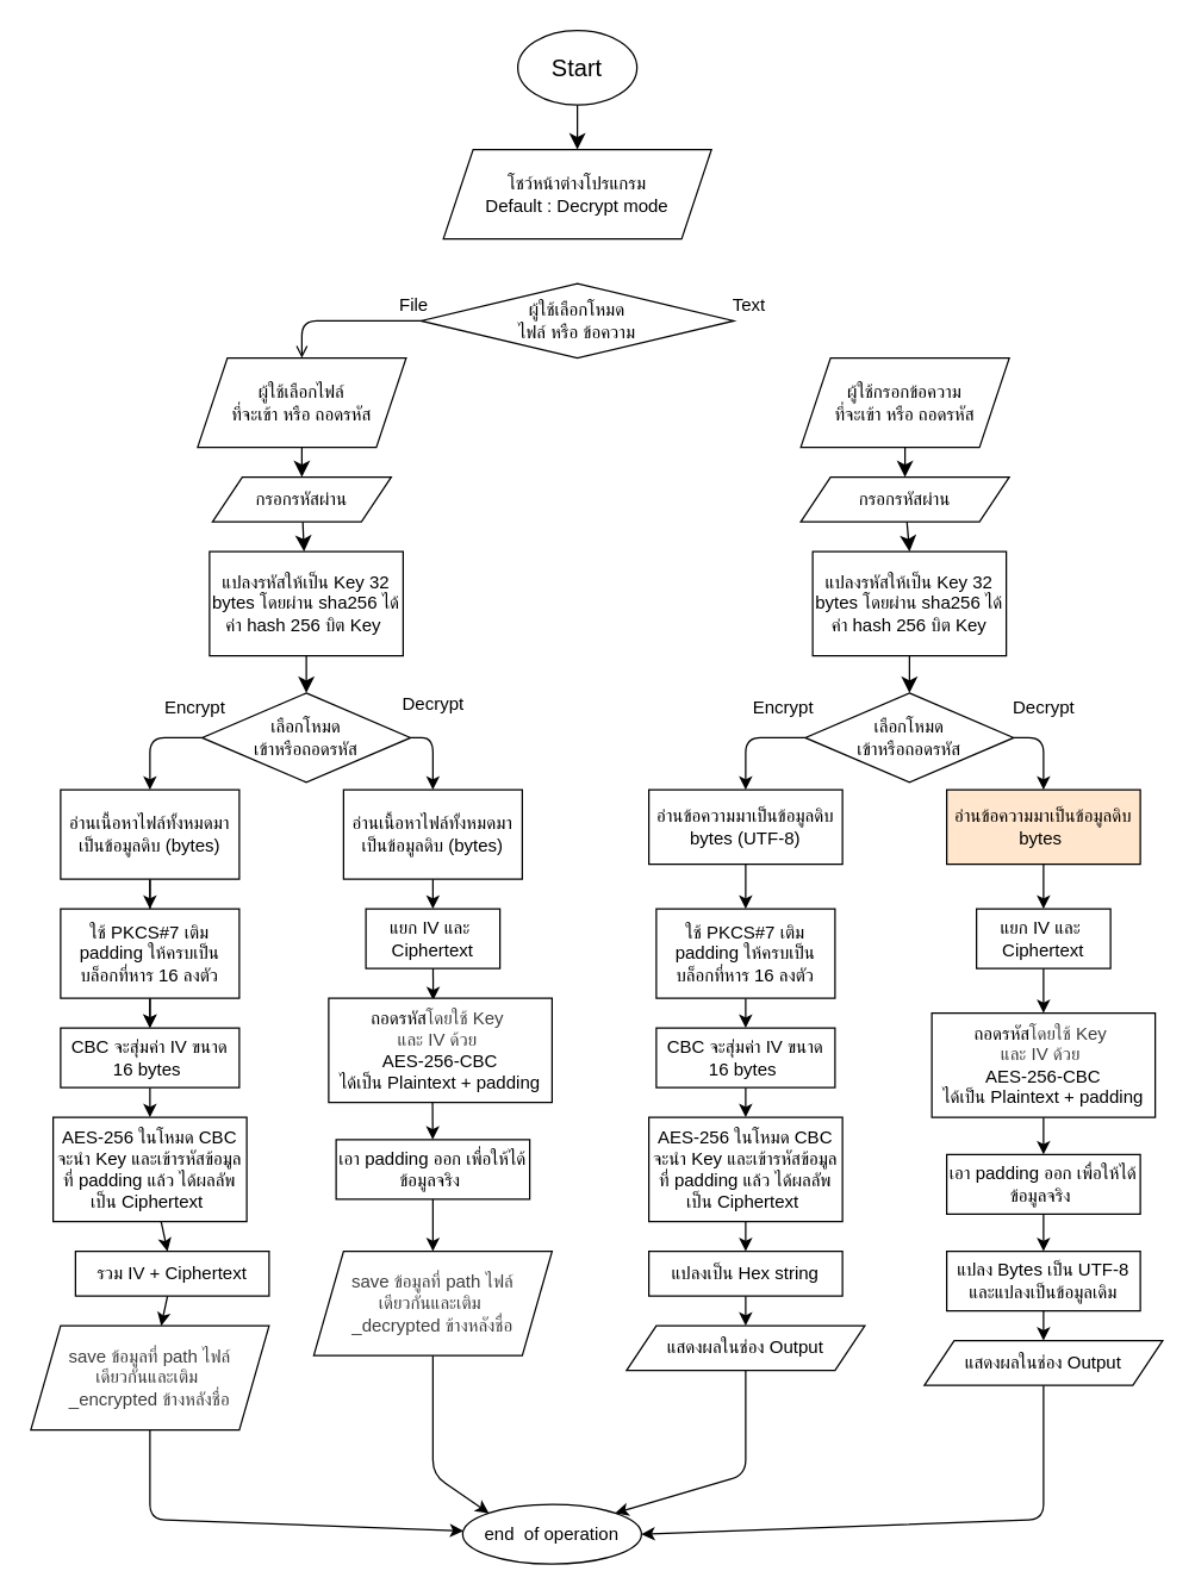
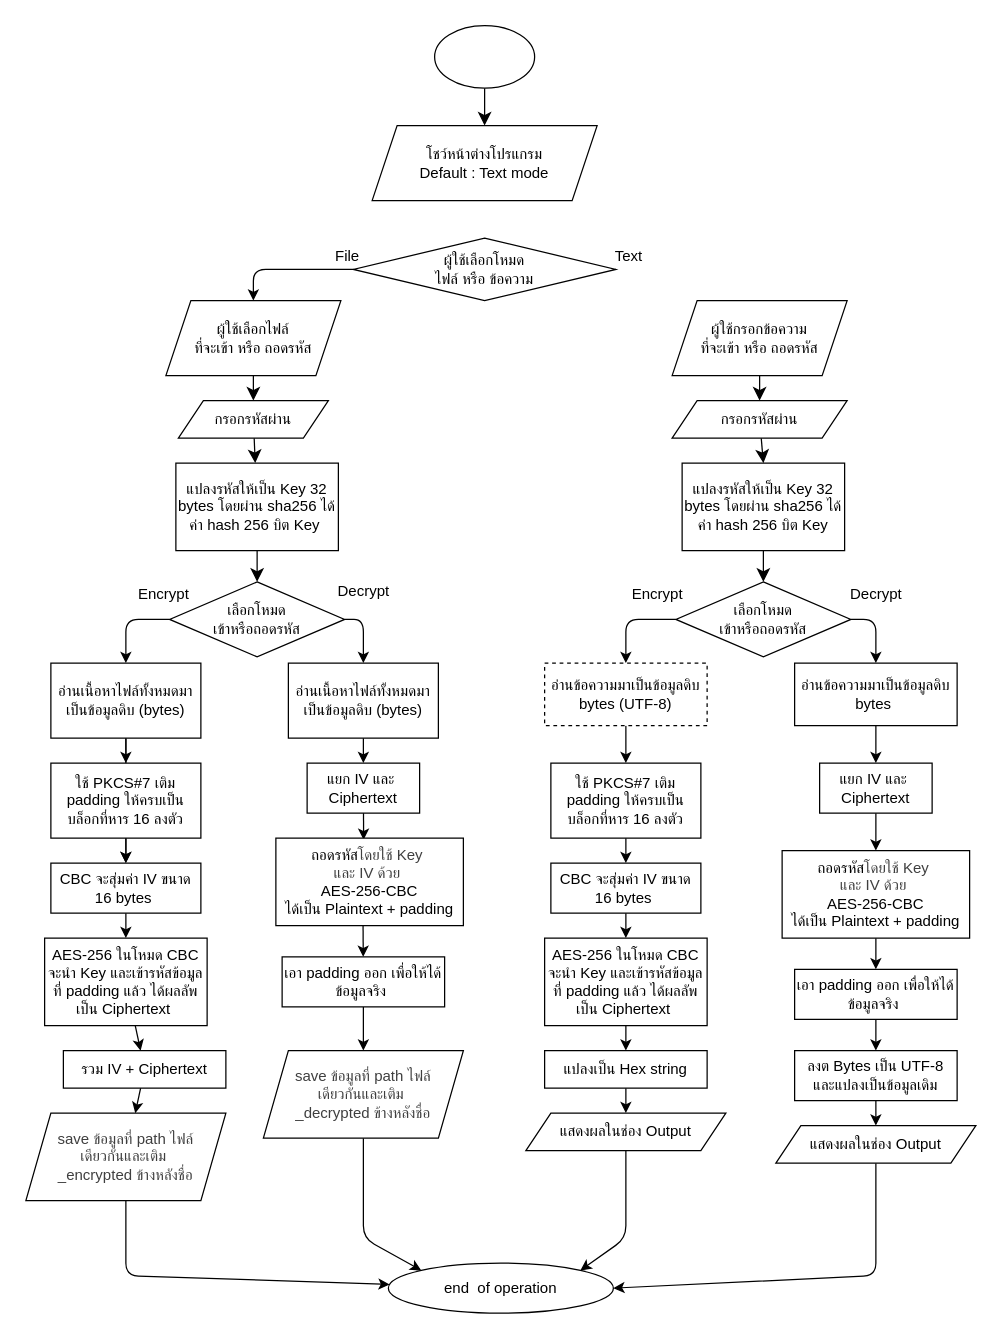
  <mxCell id="0" />
  <mxCell id="1" parent="0" />
  <mxCell id="2" value="" style="edgeStyle=none;curved=1;rounded=0;orthogonalLoop=1;jettySize=auto;html=1;fontSize=12;startSize=8;endSize=8;" edge="1" parent="1" source="3" target="13"><mxGeometry relative="1" as="geometry" /></mxCell>
  <mxCell id="3" value="" style="ellipse;whiteSpace=wrap;html=1;" vertex="1" parent="1"><mxGeometry x="347" y="20" width="80" height="50" as="geometry" /></mxCell>
- <mxCell id="4" value="Start" style="text;strokeColor=none;fillColor=none;html=1;align=center;verticalAlign=middle;whiteSpace=wrap;rounded=0;fontSize=16;" vertex="1" parent="1"><mxGeometry x="357" y="30" width="60" height="30" as="geometry" /></mxCell>
- <mxCell id="5" style="edgeStyle=none;html=1;entryX=0.5;entryY=0;entryDx=0;entryDy=0;endArrow=open;" edge="1" parent="1" source="6" target="8"><mxGeometry relative="1" as="geometry"><Array as="points"><mxPoint x="202" y="215" /></Array></mxGeometry></mxCell>
+ <mxCell id="5" style="edgeStyle=none;html=1;entryX=0.5;entryY=0;entryDx=0;entryDy=0;" edge="1" parent="1" source="6" target="8"><mxGeometry relative="1" as="geometry"><Array as="points"><mxPoint x="202" y="215" /></Array></mxGeometry></mxCell>
  <mxCell id="6" value="ผู้ใช้เลือกโหมด&lt;div&gt;ไฟล์ หรือ ข้อความ&lt;/div&gt;" style="rhombus;whiteSpace=wrap;html=1;" vertex="1" parent="1"><mxGeometry x="282" y="190" width="210" height="50" as="geometry" /></mxCell>
  <mxCell id="7" value="" style="edgeStyle=none;curved=1;rounded=0;orthogonalLoop=1;jettySize=auto;html=1;fontSize=12;startSize=8;endSize=8;" edge="1" parent="1" source="8" target="10"><mxGeometry relative="1" as="geometry" /></mxCell>
  <mxCell id="8" value="ผู้ใช้เลือกไฟล์&lt;div&gt;ที่จะเข้า หรือ ถอดรหัส&lt;/div&gt;" style="shape=parallelogram;perimeter=parallelogramPerimeter;whiteSpace=wrap;html=1;fixedSize=1;" vertex="1" parent="1"><mxGeometry x="132" y="240" width="140" height="60" as="geometry" /></mxCell>
  <mxCell id="9" value="" style="edgeStyle=none;curved=1;rounded=0;orthogonalLoop=1;jettySize=auto;html=1;fontSize=12;startSize=8;endSize=8;" edge="1" parent="1" source="10" target="12"><mxGeometry relative="1" as="geometry" /></mxCell>
  <mxCell id="10" value="กรอกรหัสผ่าน" style="shape=parallelogram;perimeter=parallelogramPerimeter;whiteSpace=wrap;html=1;fixedSize=1;" vertex="1" parent="1"><mxGeometry x="142" y="320" width="120" height="30" as="geometry" /></mxCell>
  <mxCell id="11" value="" style="edgeStyle=none;curved=1;rounded=0;orthogonalLoop=1;jettySize=auto;html=1;fontSize=12;startSize=8;endSize=8;entryX=0.5;entryY=0;entryDx=0;entryDy=0;" edge="1" parent="1" source="12" target="23"><mxGeometry relative="1" as="geometry"><mxPoint x="180" y="450" as="targetPoint" /></mxGeometry></mxCell>
  <mxCell id="12" value="แปลงรหัสให้เป็น Key 32 bytes โดยผ่าน&amp;nbsp;&lt;span style=&quot;color: rgb(0, 0, 0);&quot;&gt;sha256 ได้ค่า hash 256 บิต&amp;nbsp;&lt;span style=&quot;color: rgb(0, 0, 0);&quot;&gt;Key&lt;/span&gt;&amp;nbsp;&lt;/span&gt;" style="whiteSpace=wrap;html=1;" vertex="1" parent="1"><mxGeometry x="140" y="370" width="130" height="70" as="geometry" /></mxCell>
- <mxCell id="13" value="โชว์หน้าต่างโปรแกรม&lt;div&gt;Default : Decrypt mode&lt;/div&gt;" style="shape=parallelogram;perimeter=parallelogramPerimeter;whiteSpace=wrap;html=1;fixedSize=1;" vertex="1" parent="1"><mxGeometry x="297" y="100" width="180" height="60" as="geometry" /></mxCell>
+ <mxCell id="13" value="โชว์หน้าต่างโปรแกรม&lt;div&gt;Default : Text mode&lt;/div&gt;" style="shape=parallelogram;perimeter=parallelogramPerimeter;whiteSpace=wrap;html=1;fixedSize=1;" vertex="1" parent="1"><mxGeometry x="297" y="100" width="180" height="60" as="geometry" /></mxCell>
  <mxCell id="14" value="" style="edgeStyle=none;curved=1;rounded=0;orthogonalLoop=1;jettySize=auto;html=1;fontSize=12;startSize=8;endSize=8;" edge="1" parent="1" source="15" target="17"><mxGeometry relative="1" as="geometry" /></mxCell>
  <mxCell id="15" value="ผู้ใช้กรอกข้อความ&lt;div&gt;ที่จะเข้า หรือ ถอดรหัส&lt;/div&gt;" style="shape=parallelogram;perimeter=parallelogramPerimeter;whiteSpace=wrap;html=1;fixedSize=1;" vertex="1" parent="1"><mxGeometry x="537" y="240" width="140" height="60" as="geometry" /></mxCell>
  <mxCell id="16" value="" style="edgeStyle=none;curved=1;rounded=0;orthogonalLoop=1;jettySize=auto;html=1;fontSize=12;startSize=8;endSize=8;entryX=0.5;entryY=0;entryDx=0;entryDy=0;" edge="1" parent="1" source="17" target="32"><mxGeometry relative="1" as="geometry"><mxPoint x="607" y="400" as="targetPoint" /></mxGeometry></mxCell>
  <mxCell id="17" value="กรอกรหัสผ่าน" style="shape=parallelogram;perimeter=parallelogramPerimeter;whiteSpace=wrap;html=1;fixedSize=1;" vertex="1" parent="1"><mxGeometry x="537" y="320" width="140" height="30" as="geometry" /></mxCell>
  <mxCell id="18" value="" style="edgeStyle=none;curved=1;rounded=0;orthogonalLoop=1;jettySize=auto;html=1;fontSize=12;startSize=8;endSize=8;exitX=0.5;exitY=1;exitDx=0;exitDy=0;" edge="1" parent="1" source="32" target="21"><mxGeometry relative="1" as="geometry"><mxPoint x="610" y="430" as="sourcePoint" /></mxGeometry></mxCell>
  <mxCell id="19" style="edgeStyle=none;html=1;entryX=0.5;entryY=0;entryDx=0;entryDy=0;" edge="1" parent="1" source="21" target="29"><mxGeometry relative="1" as="geometry"><Array as="points"><mxPoint x="500" y="495" /></Array></mxGeometry></mxCell>
  <mxCell id="20" style="edgeStyle=none;html=1;entryX=0.5;entryY=0;entryDx=0;entryDy=0;" edge="1" parent="1" source="21" target="68"><mxGeometry relative="1" as="geometry"><Array as="points"><mxPoint x="700" y="495" /></Array></mxGeometry></mxCell>
  <mxCell id="21" value="เลือกโหมด&lt;div&gt;เข้าหรือถอดรหัส&lt;/div&gt;" style="rhombus;whiteSpace=wrap;html=1;" vertex="1" parent="1"><mxGeometry x="540" y="465" width="140" height="60" as="geometry" /></mxCell>
  <mxCell id="22" style="edgeStyle=none;html=1;entryX=0.5;entryY=0;entryDx=0;entryDy=0;" edge="1" parent="1" source="23" target="49"><mxGeometry relative="1" as="geometry"><Array as="points"><mxPoint x="290" y="495" /></Array></mxGeometry></mxCell>
  <mxCell id="23" value="เลือกโหมด&lt;div&gt;เข้าหรือถอดรหัส&lt;/div&gt;" style="rhombus;whiteSpace=wrap;html=1;" vertex="1" parent="1"><mxGeometry x="135" y="465" width="140" height="60" as="geometry" /></mxCell>
  <mxCell id="24" value="" style="edgeStyle=none;html=1;" edge="1" parent="1" source="26" target="31"><mxGeometry relative="1" as="geometry" /></mxCell>
  <mxCell id="25" value="" style="edgeStyle=none;html=1;" edge="1" parent="1" source="26" target="34"><mxGeometry relative="1" as="geometry" /></mxCell>
  <mxCell id="26" value="อ่านเนื้อหาไฟล์ทั้งหมดมาเป็นข้อมูลดิบ (bytes)" style="rounded=0;whiteSpace=wrap;html=1;" vertex="1" parent="1"><mxGeometry x="40" y="530" width="120" height="60" as="geometry" /></mxCell>
  <mxCell id="27" style="edgeStyle=none;html=1;entryX=0.5;entryY=0;entryDx=0;entryDy=0;exitX=0;exitY=0.5;exitDx=0;exitDy=0;" edge="1" parent="1" source="23" target="26"><mxGeometry relative="1" as="geometry"><Array as="points"><mxPoint x="100" y="495" /></Array></mxGeometry></mxCell>
  <mxCell id="28" style="edgeStyle=none;html=1;entryX=0.5;entryY=0;entryDx=0;entryDy=0;" edge="1" parent="1" source="29" target="58"><mxGeometry relative="1" as="geometry" /></mxCell>
- <mxCell id="29" value="อ่านข้อความมาเป็นข้อมูลดิบ bytes (UTF-8)" style="rounded=0;whiteSpace=wrap;html=1;" vertex="1" parent="1"><mxGeometry x="435" y="530" width="130" height="50" as="geometry" /></mxCell>
+ <mxCell id="29" value="อ่านข้อความมาเป็นข้อมูลดิบ bytes (UTF-8)" style="rounded=0;whiteSpace=wrap;html=1;dashed=1;" vertex="1" parent="1"><mxGeometry x="435" y="530" width="130" height="50" as="geometry" /></mxCell>
  <mxCell id="30" value="" style="edgeStyle=none;html=1;" edge="1" parent="1" source="31" target="34"><mxGeometry relative="1" as="geometry" /></mxCell>
  <mxCell id="31" value="ใช้ PKCS#7 เติม padding ให้ครบเป็นบล็อกที่หาร 16 ลงตัว" style="whiteSpace=wrap;html=1;rounded=0;" vertex="1" parent="1"><mxGeometry x="40" y="610" width="120" height="60" as="geometry" /></mxCell>
  <mxCell id="32" value="แปลงรหัสให้เป็น Key 32 bytes โดยผ่าน&amp;nbsp;&lt;span style=&quot;color: rgb(0, 0, 0);&quot;&gt;sha256 ได้ค่า hash 256 บิต&amp;nbsp;&lt;/span&gt;&lt;span style=&quot;color: rgb(0, 0, 0);&quot;&gt;Key&lt;/span&gt;" style="whiteSpace=wrap;html=1;" vertex="1" parent="1"><mxGeometry x="545" y="370" width="130" height="70" as="geometry" /></mxCell>
  <mxCell id="33" value="" style="edgeStyle=none;html=1;" edge="1" parent="1" source="34" target="36"><mxGeometry relative="1" as="geometry" /></mxCell>
  <mxCell id="34" value="CBC จะสุ่มค่า IV ขนาด 16 bytes&amp;nbsp;" style="whiteSpace=wrap;html=1;rounded=0;" vertex="1" parent="1"><mxGeometry x="40" y="690" width="120" height="40" as="geometry" /></mxCell>
  <mxCell id="35" value="" style="edgeStyle=none;html=1;" edge="1" parent="1" source="36" target="38"><mxGeometry relative="1" as="geometry" /></mxCell>
  <mxCell id="36" value="AES-256 ในโหมด CBC จะนำ Key และเข้ารหัสข้อมูลที่ padding แล้ว ได้ผลลัพเป็น Ciphertext&amp;nbsp;" style="whiteSpace=wrap;html=1;rounded=0;" vertex="1" parent="1"><mxGeometry x="35" y="750" width="130" height="70" as="geometry" /></mxCell>
  <mxCell id="37" value="" style="edgeStyle=none;html=1;" edge="1" parent="1" source="38" target="40"><mxGeometry relative="1" as="geometry" /></mxCell>
  <mxCell id="38" value="รวม IV + Ciphertext" style="whiteSpace=wrap;html=1;rounded=0;" vertex="1" parent="1"><mxGeometry x="50" y="840" width="130" height="30" as="geometry" /></mxCell>
  <mxCell id="39" value="" style="edgeStyle=none;html=1;" edge="1" parent="1" source="40" target="41"><mxGeometry relative="1" as="geometry"><Array as="points"><mxPoint x="100" y="1020" /></Array></mxGeometry></mxCell>
  <mxCell id="40" value="&lt;span style=&quot;color: rgb(63, 63, 63);&quot;&gt;save ข้อมูลที่ path ไฟล์&lt;/span&gt;&lt;div&gt;&lt;span style=&quot;color: rgb(63, 63, 63);&quot;&gt;เดียวกันและเติม&amp;nbsp;&lt;/span&gt;&lt;/div&gt;&lt;div&gt;&lt;span style=&quot;color: rgb(63, 63, 63);&quot;&gt;_encrypted ข้างหลังชื่อ&lt;/span&gt;&lt;/div&gt;" style="shape=parallelogram;perimeter=parallelogramPerimeter;whiteSpace=wrap;html=1;fixedSize=1;rounded=0;" vertex="1" parent="1"><mxGeometry x="20" y="890" width="160" height="70" as="geometry" /></mxCell>
- <mxCell id="41" value="end&amp;nbsp; of operation" style="ellipse;whiteSpace=wrap;html=1;rounded=0;" vertex="1" parent="1"><mxGeometry x="310" y="1010" width="120" height="40" as="geometry" /></mxCell>
+ <mxCell id="41" value="end&amp;nbsp; of operation" style="ellipse;whiteSpace=wrap;html=1;rounded=0;" vertex="1" parent="1"><mxGeometry x="310" y="1010" width="180" height="40" as="geometry" /></mxCell>
  <mxCell id="42" value="Encrypt" style="text;html=1;align=center;verticalAlign=middle;resizable=0;points=[];autosize=1;strokeColor=none;fillColor=none;" vertex="1" parent="1"><mxGeometry x="100" y="460" width="60" height="30" as="geometry" /></mxCell>
  <mxCell id="43" value="File" style="text;html=1;align=center;verticalAlign=middle;resizable=0;points=[];autosize=1;strokeColor=none;fillColor=none;" vertex="1" parent="1"><mxGeometry x="257" y="190" width="40" height="30" as="geometry" /></mxCell>
  <mxCell id="44" value="Text" style="text;html=1;align=center;verticalAlign=middle;resizable=0;points=[];autosize=1;strokeColor=none;fillColor=none;" vertex="1" parent="1"><mxGeometry x="477" y="190" width="50" height="30" as="geometry" /></mxCell>
  <mxCell id="45" value="Decrypt" style="text;html=1;align=center;verticalAlign=middle;resizable=0;points=[];autosize=1;strokeColor=none;fillColor=none;" vertex="1" parent="1"><mxGeometry x="260" y="458" width="60" height="30" as="geometry" /></mxCell>
  <mxCell id="46" value="Encrypt" style="text;html=1;align=center;verticalAlign=middle;resizable=0;points=[];autosize=1;strokeColor=none;fillColor=none;" vertex="1" parent="1"><mxGeometry x="495" y="460" width="60" height="30" as="geometry" /></mxCell>
  <mxCell id="47" value="Decrypt" style="text;html=1;align=center;verticalAlign=middle;resizable=0;points=[];autosize=1;strokeColor=none;fillColor=none;" vertex="1" parent="1"><mxGeometry x="670" y="460" width="60" height="30" as="geometry" /></mxCell>
  <mxCell id="48" value="" style="edgeStyle=none;html=1;" edge="1" parent="1" source="49" target="51"><mxGeometry relative="1" as="geometry" /></mxCell>
  <mxCell id="49" value="อ่านเนื้อหาไฟล์ทั้งหมดมาเป็นข้อมูลดิบ (bytes)" style="rounded=0;whiteSpace=wrap;html=1;" vertex="1" parent="1"><mxGeometry x="230" y="530" width="120" height="60" as="geometry" /></mxCell>
  <mxCell id="50" value="" style="edgeStyle=none;html=1;entryX=0.468;entryY=0.02;entryDx=0;entryDy=0;entryPerimeter=0;" edge="1" parent="1" source="51" target="73"><mxGeometry relative="1" as="geometry"><mxPoint x="290" y="670" as="targetPoint" /></mxGeometry></mxCell>
  <mxCell id="51" value="แยก IV และ&amp;nbsp;&lt;div&gt;Ciphertext&lt;/div&gt;" style="whiteSpace=wrap;html=1;rounded=0;" vertex="1" parent="1"><mxGeometry x="245" y="610" width="90" height="40" as="geometry" /></mxCell>
  <mxCell id="52" value="" style="edgeStyle=none;html=1;exitX=0.465;exitY=0.99;exitDx=0;exitDy=0;exitPerimeter=0;" edge="1" parent="1" source="73" target="54"><mxGeometry relative="1" as="geometry"><mxPoint x="290" y="740" as="sourcePoint" /></mxGeometry></mxCell>
  <mxCell id="53" value="" style="edgeStyle=none;html=1;entryX=0.5;entryY=0;entryDx=0;entryDy=0;" edge="1" parent="1" source="54" target="56"><mxGeometry relative="1" as="geometry"><mxPoint x="290" y="840" as="targetPoint" /></mxGeometry></mxCell>
  <mxCell id="54" value="เอา padding ออก เพื่อให้ได้ข้อมูลจริง&amp;nbsp;" style="whiteSpace=wrap;html=1;rounded=0;" vertex="1" parent="1"><mxGeometry x="225" y="765" width="130" height="40" as="geometry" /></mxCell>
  <mxCell id="55" style="edgeStyle=none;html=1;entryX=0;entryY=0;entryDx=0;entryDy=0;" edge="1" parent="1" source="56" target="41"><mxGeometry relative="1" as="geometry"><Array as="points"><mxPoint x="290" y="990" /></Array></mxGeometry></mxCell>
  <mxCell id="56" value="&lt;span style=&quot;color: rgb(63, 63, 63);&quot;&gt;save ข้อมูลที่ path ไฟล์&lt;/span&gt;&lt;div&gt;&lt;span style=&quot;color: rgb(63, 63, 63);&quot;&gt;เดียวกันและเติม&amp;nbsp;&lt;/span&gt;&lt;/div&gt;&lt;div&gt;&lt;span style=&quot;color: rgb(63, 63, 63);&quot;&gt;_decrypted ข้างหลังชื่อ&lt;/span&gt;&lt;/div&gt;" style="shape=parallelogram;perimeter=parallelogramPerimeter;whiteSpace=wrap;html=1;fixedSize=1;rounded=0;" vertex="1" parent="1"><mxGeometry x="210" y="840" width="160" height="70" as="geometry" /></mxCell>
  <mxCell id="57" value="" style="edgeStyle=none;html=1;" edge="1" parent="1" source="58" target="60"><mxGeometry relative="1" as="geometry" /></mxCell>
  <mxCell id="58" value="ใช้ PKCS#7 เติม padding ให้ครบเป็นบล็อกที่หาร 16 ลงตัว" style="whiteSpace=wrap;html=1;rounded=0;" vertex="1" parent="1"><mxGeometry x="440" y="610" width="120" height="60" as="geometry" /></mxCell>
  <mxCell id="59" value="" style="edgeStyle=none;html=1;" edge="1" parent="1" source="60" target="62"><mxGeometry relative="1" as="geometry" /></mxCell>
  <mxCell id="60" value="CBC จะสุ่มค่า IV ขนาด 16 bytes&amp;nbsp;" style="whiteSpace=wrap;html=1;rounded=0;" vertex="1" parent="1"><mxGeometry x="440" y="690" width="120" height="40" as="geometry" /></mxCell>
  <mxCell id="61" value="" style="edgeStyle=none;html=1;" edge="1" parent="1" source="62" target="66"><mxGeometry relative="1" as="geometry" /></mxCell>
  <mxCell id="62" value="AES-256 ในโหมด CBC จะนำ Key และเข้ารหัสข้อมูลที่ padding แล้ว ได้ผลลัพเป็น Ciphertext&amp;nbsp;" style="whiteSpace=wrap;html=1;rounded=0;" vertex="1" parent="1"><mxGeometry x="435" y="750" width="130" height="70" as="geometry" /></mxCell>
  <mxCell id="63" style="edgeStyle=none;html=1;entryX=1;entryY=0;entryDx=0;entryDy=0;" edge="1" parent="1" source="64" target="41"><mxGeometry relative="1" as="geometry"><Array as="points"><mxPoint x="500" y="990" /></Array></mxGeometry></mxCell>
  <mxCell id="64" value="แสดงผลในช่อง Output" style="shape=parallelogram;perimeter=parallelogramPerimeter;whiteSpace=wrap;html=1;fixedSize=1;rounded=0;" vertex="1" parent="1"><mxGeometry x="420" y="890" width="160" height="30" as="geometry" /></mxCell>
  <mxCell id="65" value="" style="edgeStyle=none;html=1;" edge="1" parent="1" source="66" target="64"><mxGeometry relative="1" as="geometry" /></mxCell>
  <mxCell id="66" value="แปลงเป็น Hex string" style="whiteSpace=wrap;html=1;rounded=0;" vertex="1" parent="1"><mxGeometry x="435" y="840" width="130" height="30" as="geometry" /></mxCell>
  <mxCell id="67" value="" style="edgeStyle=none;html=1;" edge="1" parent="1" source="68" target="70"><mxGeometry relative="1" as="geometry" /></mxCell>
- <mxCell id="68" value="อ่านข้อความมาเป็นข้อมูลดิบ bytes&amp;nbsp;" style="rounded=0;whiteSpace=wrap;html=1;fillColor=#ffe6cc;" vertex="1" parent="1"><mxGeometry x="635" y="530" width="130" height="50" as="geometry" /></mxCell>
+ <mxCell id="68" value="อ่านข้อความมาเป็นข้อมูลดิบ bytes&amp;nbsp;" style="rounded=0;whiteSpace=wrap;html=1;" vertex="1" parent="1"><mxGeometry x="635" y="530" width="130" height="50" as="geometry" /></mxCell>
  <mxCell id="69" value="" style="edgeStyle=none;html=1;" edge="1" parent="1" source="70" target="72"><mxGeometry relative="1" as="geometry" /></mxCell>
  <mxCell id="70" value="แยก IV และ&amp;nbsp;&lt;div&gt;Ciphertext&lt;/div&gt;" style="whiteSpace=wrap;html=1;rounded=0;" vertex="1" parent="1"><mxGeometry x="655" y="610" width="90" height="40" as="geometry" /></mxCell>
  <mxCell id="71" value="" style="edgeStyle=none;html=1;" edge="1" parent="1" source="72" target="75"><mxGeometry relative="1" as="geometry" /></mxCell>
  <mxCell id="72" value="&lt;font style=&quot;color: rgb(0, 0, 0);&quot;&gt;ถอดรหัส&lt;span style=&quot;background-color: transparent; color: rgb(63, 63, 63);&quot;&gt;โดยใช้ Key&amp;nbsp;&lt;/span&gt;&lt;/font&gt;&lt;div&gt;&lt;font style=&quot;color: rgb(0, 0, 0);&quot;&gt;&lt;span style=&quot;background-color: transparent; color: rgb(63, 63, 63);&quot;&gt;และ IV ด้วย&lt;/span&gt;&lt;span style=&quot;background-color: transparent;&quot;&gt;&amp;nbsp;&lt;/span&gt;&lt;/font&gt;&lt;div&gt;&lt;div&gt;&lt;font style=&quot;color: rgb(0, 0, 0);&quot;&gt;AES-256-CBC&lt;/font&gt;&lt;/div&gt;&lt;/div&gt;&lt;div&gt;ได้เป็น Plaintext + padding&lt;/div&gt;&lt;/div&gt;" style="whiteSpace=wrap;html=1;rounded=0;" vertex="1" parent="1"><mxGeometry x="625" y="680" width="150" height="70" as="geometry" /></mxCell>
  <mxCell id="73" value="&lt;font style=&quot;color: rgb(0, 0, 0);&quot;&gt;ถอดรหัส&lt;span style=&quot;background-color: transparent; color: rgb(63, 63, 63);&quot;&gt;โดยใช้ Key&amp;nbsp;&lt;/span&gt;&lt;/font&gt;&lt;div&gt;&lt;font style=&quot;color: rgb(0, 0, 0);&quot;&gt;&lt;span style=&quot;background-color: transparent; color: rgb(63, 63, 63);&quot;&gt;และ IV ด้วย&lt;/span&gt;&lt;span style=&quot;background-color: transparent;&quot;&gt;&amp;nbsp;&lt;/span&gt;&lt;/font&gt;&lt;div&gt;&lt;div&gt;&lt;font style=&quot;color: rgb(0, 0, 0);&quot;&gt;AES-256-CBC&lt;/font&gt;&lt;/div&gt;&lt;/div&gt;&lt;div&gt;ได้เป็น Plaintext + padding&lt;/div&gt;&lt;/div&gt;" style="whiteSpace=wrap;html=1;rounded=0;" vertex="1" parent="1"><mxGeometry x="220" y="670" width="150" height="70" as="geometry" /></mxCell>
  <mxCell id="74" value="" style="edgeStyle=none;html=1;" edge="1" parent="1" source="75" target="77"><mxGeometry relative="1" as="geometry" /></mxCell>
  <mxCell id="75" value="เอา padding ออก เพื่อให้ได้ข้อมูลจริง&amp;nbsp;" style="whiteSpace=wrap;html=1;rounded=0;" vertex="1" parent="1"><mxGeometry x="635" y="775" width="130" height="40" as="geometry" /></mxCell>
  <mxCell id="76" style="edgeStyle=none;html=1;entryX=0.5;entryY=0;entryDx=0;entryDy=0;" edge="1" parent="1" source="77" target="79"><mxGeometry relative="1" as="geometry" /></mxCell>
- <mxCell id="77" value="แปลง Bytes เป็น UTF-8&lt;div&gt;และแปลงเป็นข้อมูลเดิม&lt;/div&gt;" style="whiteSpace=wrap;html=1;rounded=0;" vertex="1" parent="1"><mxGeometry x="635" y="840" width="130" height="40" as="geometry" /></mxCell>
+ <mxCell id="77" value="ลงต Bytes เป็น UTF-8&lt;div&gt;และแปลงเป็นข้อมูลเดิม&lt;/div&gt;" style="whiteSpace=wrap;html=1;rounded=0;" vertex="1" parent="1"><mxGeometry x="635" y="840" width="130" height="40" as="geometry" /></mxCell>
  <mxCell id="78" style="edgeStyle=none;html=1;entryX=1;entryY=0.5;entryDx=0;entryDy=0;" edge="1" parent="1" source="79" target="41"><mxGeometry relative="1" as="geometry"><Array as="points"><mxPoint x="700" y="1020" /></Array></mxGeometry></mxCell>
  <mxCell id="79" value="แสดงผลในช่อง Output" style="shape=parallelogram;perimeter=parallelogramPerimeter;whiteSpace=wrap;html=1;fixedSize=1;rounded=0;" vertex="1" parent="1"><mxGeometry x="620" y="900" width="160" height="30" as="geometry" /></mxCell>
